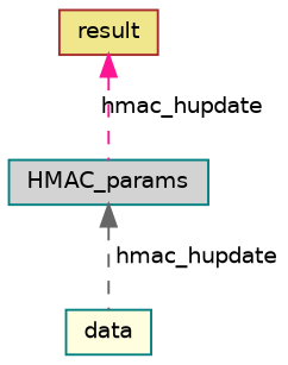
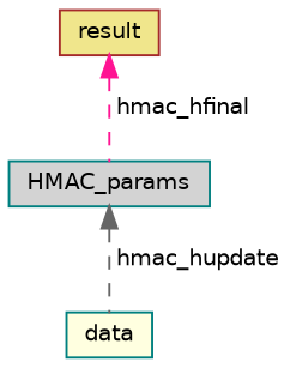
  digraph {
    node [color=teal fontname=Helvetica fontsize=10 shape=record style=filled]
    edge [dir=back fontname=Helvetica fontsize=10 labelfontname=Helvetica labelfontsize=10 style=dashed]
    n1 [fillcolor=lightgrey fontcolor=black height=0.2 label=HMAC_params width=0.4]
    n2 [fillcolor=lightyellow height=0.2 label=data width=0.4]
    n3 [color=brown fillcolor=khaki height=0.2 label=result width=0.4]
    n1 -> n2 [color=gray40 label=" hmac_hupdate"]
-   n3 -> n1 [color=deeppink label=" hmac_hupdate"]
+   n3 -> n1 [color=deeppink label=" hmac_hfinal"]
  }
